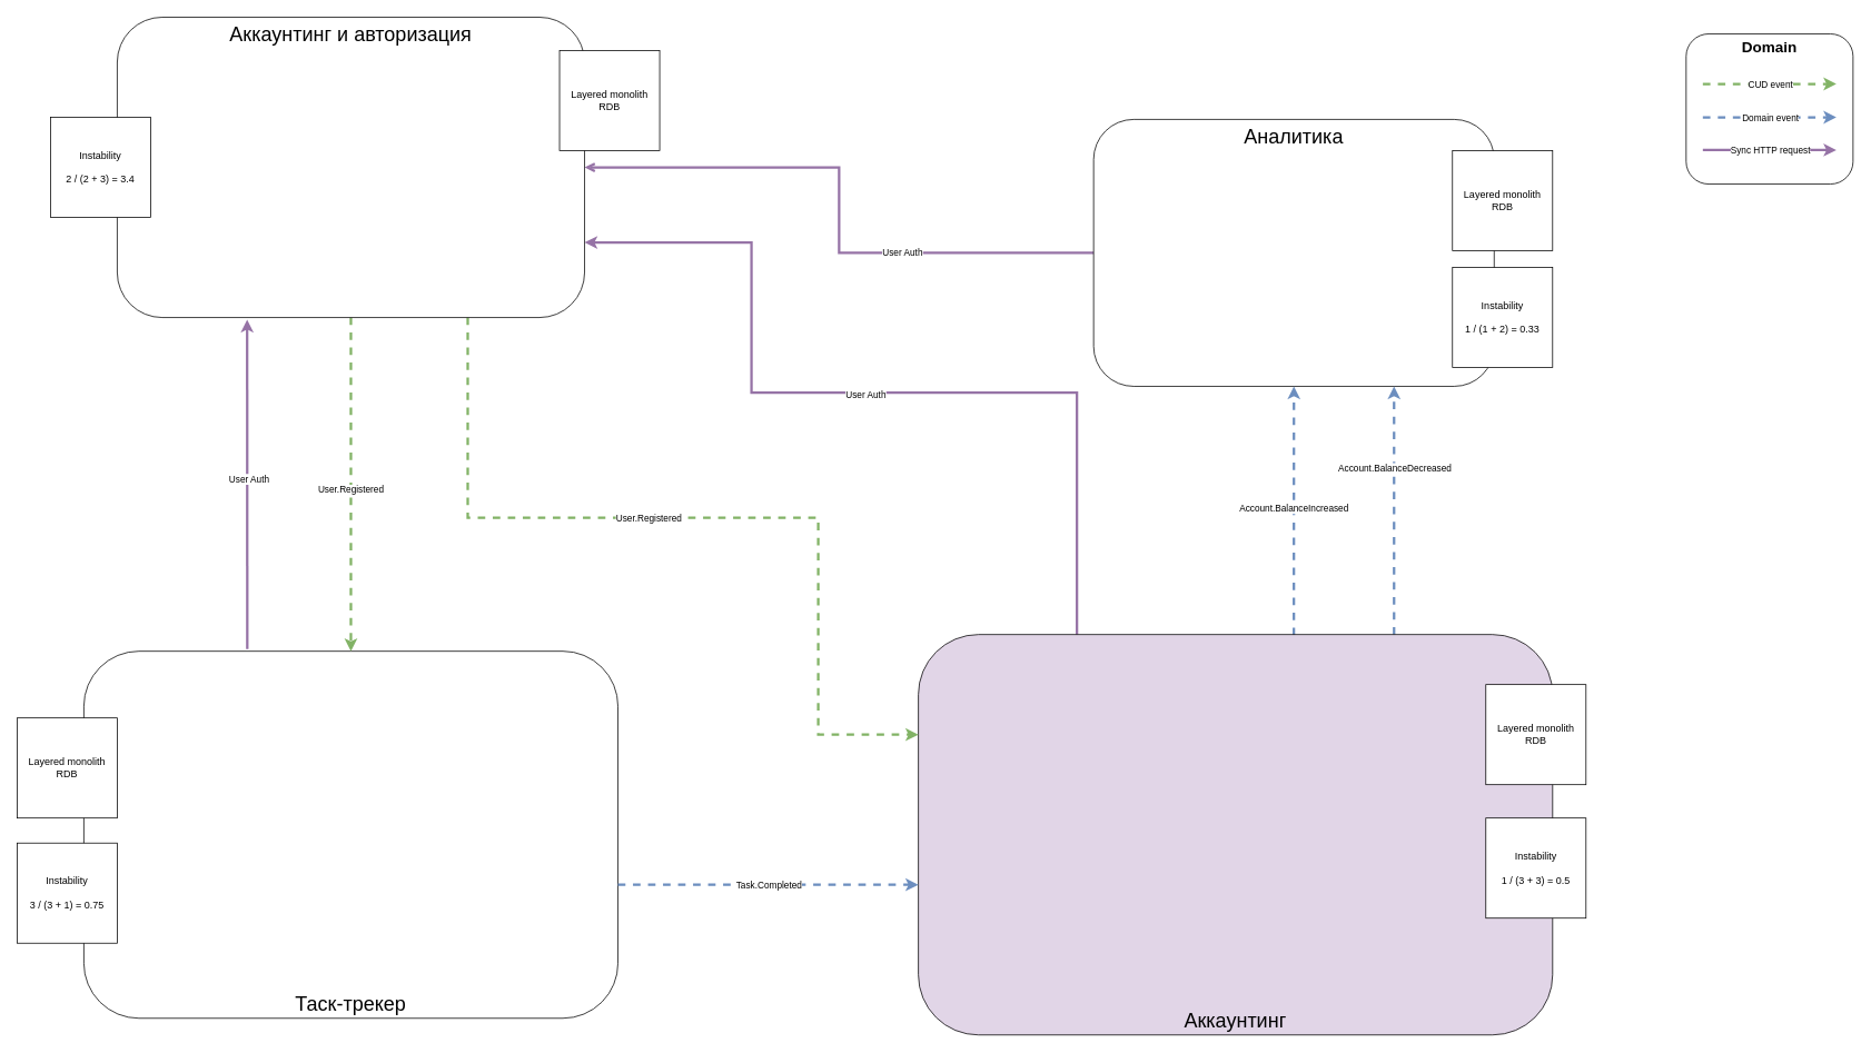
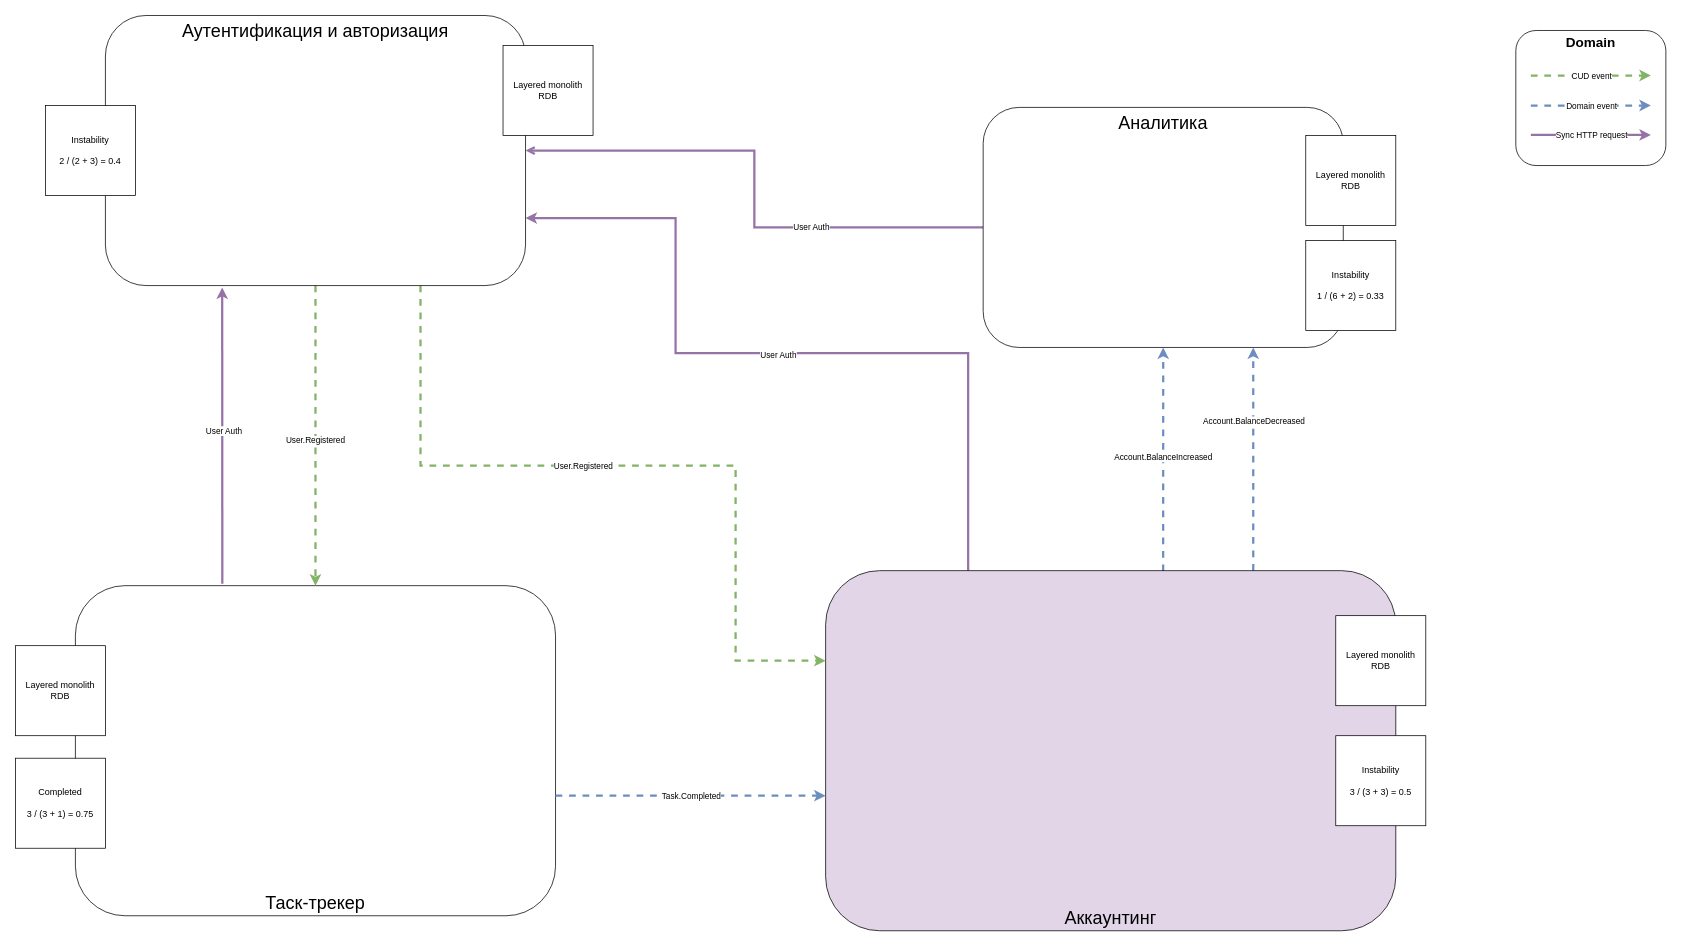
  <mxCell id="0" />
  <mxCell id="1" parent="0" />
  <mxCell id="2" style="edgeStyle=orthogonalEdgeStyle;rounded=0;orthogonalLoop=1;jettySize=auto;html=1;strokeColor=#9673a6;strokeWidth=3;fillColor=#e1d5e7;endArrow=open;" parent="1" source="4" target="17" edge="1"><mxGeometry relative="1" as="geometry" /></mxCell>
  <mxCell id="3" value="User Auth" style="edgeLabel;html=1;align=center;verticalAlign=middle;resizable=0;points=[];" parent="2" vertex="1" connectable="0"><mxGeometry x="-0.353" relative="1" as="geometry"><mxPoint as="offset" /></mxGeometry></mxCell>
  <mxCell id="4" value="Аналитика" style="rounded=1;whiteSpace=wrap;html=1;verticalAlign=top;fontSize=24;" parent="1" vertex="1"><mxGeometry x="1310" y="142.5" width="480" height="320" as="geometry" /></mxCell>
  <mxCell id="5" style="rounded=0;orthogonalLoop=1;jettySize=auto;html=1;entryX=0.5;entryY=1;entryDx=0;entryDy=0;strokeColor=#6c8ebf;strokeWidth=3;dashed=1;fillColor=#dae8fc;exitX=0.592;exitY=0.002;exitDx=0;exitDy=0;exitPerimeter=0;" parent="1" source="11" target="4" edge="1"><mxGeometry relative="1" as="geometry"><mxPoint x="1570" y="700" as="sourcePoint" /></mxGeometry></mxCell>
  <mxCell id="6" value="Account.BalanceIncreased" style="edgeLabel;html=1;align=center;verticalAlign=middle;resizable=0;points=[];rotation=0;" parent="5" vertex="1" connectable="0"><mxGeometry x="0.291" y="-2" relative="1" as="geometry"><mxPoint x="-2" y="41" as="offset" /></mxGeometry></mxCell>
  <mxCell id="7" style="edgeStyle=orthogonalEdgeStyle;rounded=0;orthogonalLoop=1;jettySize=auto;html=1;exitX=0.75;exitY=0;exitDx=0;exitDy=0;entryX=0.75;entryY=1;entryDx=0;entryDy=0;strokeColor=#6c8ebf;strokeWidth=3;dashed=1;fillColor=#dae8fc;" parent="1" source="11" target="4" edge="1"><mxGeometry relative="1" as="geometry" /></mxCell>
  <mxCell id="8" value="Account.BalanceDecreased" style="edgeLabel;html=1;align=center;verticalAlign=middle;resizable=0;points=[];rotation=0;" parent="7" vertex="1" connectable="0"><mxGeometry x="-0.073" y="-2" relative="1" as="geometry"><mxPoint x="-2" y="-62" as="offset" /></mxGeometry></mxCell>
  <mxCell id="9" style="edgeStyle=orthogonalEdgeStyle;rounded=0;orthogonalLoop=1;jettySize=auto;html=1;exitX=0.25;exitY=0;exitDx=0;exitDy=0;entryX=1;entryY=0.75;entryDx=0;entryDy=0;strokeColor=#9673a6;strokeWidth=3;fillColor=#e1d5e7;" parent="1" source="11" target="17" edge="1"><mxGeometry relative="1" as="geometry"><Array as="points"><mxPoint x="1290" y="470" /><mxPoint x="900" y="470" /><mxPoint x="900" y="290" /></Array></mxGeometry></mxCell>
  <mxCell id="10" value="User Auth" style="edgeLabel;html=1;align=center;verticalAlign=middle;resizable=0;points=[];" parent="9" vertex="1" connectable="0"><mxGeometry x="0.027" y="2" relative="1" as="geometry"><mxPoint as="offset" /></mxGeometry></mxCell>
  <mxCell id="11" value="Аккаунтинг" style="rounded=1;whiteSpace=wrap;html=1;verticalAlign=bottom;fontSize=24;fillColor=#e1d5e7;" parent="1" vertex="1"><mxGeometry x="1100" y="760" width="760" height="480" as="geometry" /></mxCell>
  <mxCell id="12" value="Таск-трекер" style="rounded=1;whiteSpace=wrap;html=1;verticalAlign=bottom;fontSize=24;" parent="1" vertex="1"><mxGeometry x="100" y="780" width="640" height="440" as="geometry" /></mxCell>
  <mxCell id="13" style="edgeStyle=orthogonalEdgeStyle;rounded=0;orthogonalLoop=1;jettySize=auto;html=1;entryX=0.5;entryY=0;entryDx=0;entryDy=0;strokeColor=#82b366;strokeWidth=3;dashed=1;fillColor=#d5e8d4;" parent="1" source="17" target="12" edge="1"><mxGeometry relative="1" as="geometry" /></mxCell>
  <mxCell id="14" value="User.Registered" style="edgeLabel;html=1;align=center;verticalAlign=middle;resizable=0;points=[];rotation=0;" parent="13" vertex="1" connectable="0"><mxGeometry x="0.032" y="-1" relative="1" as="geometry"><mxPoint as="offset" /></mxGeometry></mxCell>
  <mxCell id="15" style="edgeStyle=orthogonalEdgeStyle;rounded=0;orthogonalLoop=1;jettySize=auto;html=1;exitX=0.75;exitY=1;exitDx=0;exitDy=0;entryX=0;entryY=0.25;entryDx=0;entryDy=0;strokeColor=#82b366;strokeWidth=3;dashed=1;fillColor=#d5e8d4;" parent="1" source="17" target="11" edge="1"><mxGeometry relative="1" as="geometry"><Array as="points"><mxPoint x="560" y="620" /><mxPoint x="980" y="620" /><mxPoint x="980" y="880" /></Array></mxGeometry></mxCell>
  <mxCell id="16" value="User.Registered" style="edgeLabel;html=1;align=center;verticalAlign=middle;resizable=0;points=[];" parent="15" vertex="1" connectable="0"><mxGeometry x="-0.124" relative="1" as="geometry"><mxPoint as="offset" /></mxGeometry></mxCell>
- <mxCell id="17" value="Аккаунтинг и авторизация" style="rounded=1;whiteSpace=wrap;html=1;verticalAlign=top;fontSize=24;" parent="1" vertex="1"><mxGeometry x="140" y="20" width="560" height="360" as="geometry" /></mxCell>
+ <mxCell id="17" value="Аутентификация и авторизация" style="rounded=1;whiteSpace=wrap;html=1;verticalAlign=top;fontSize=24;" parent="1" vertex="1"><mxGeometry x="140" y="20" width="560" height="360" as="geometry" /></mxCell>
  <mxCell id="18" value="Domain" style="rounded=1;whiteSpace=wrap;html=1;verticalAlign=top;fontSize=18;fontStyle=1" parent="1" vertex="1"><mxGeometry x="2020" y="40" width="200" height="180" as="geometry" /></mxCell>
  <mxCell id="19" value="" style="endArrow=classic;html=1;rounded=0;strokeWidth=3;dashed=1;fillColor=#d5e8d4;strokeColor=#82b366;" parent="1" edge="1"><mxGeometry width="50" height="50" relative="1" as="geometry"><mxPoint x="2040" y="100" as="sourcePoint" /><mxPoint x="2200" y="100" as="targetPoint" /></mxGeometry></mxCell>
  <mxCell id="20" value="CUD event" style="edgeLabel;html=1;align=center;verticalAlign=middle;resizable=0;points=[];" parent="19" vertex="1" connectable="0"><mxGeometry x="-0.172" y="4" relative="1" as="geometry"><mxPoint x="14" y="4" as="offset" /></mxGeometry></mxCell>
  <mxCell id="21" value="" style="endArrow=classic;html=1;rounded=0;strokeWidth=3;dashed=1;fillColor=#dae8fc;strokeColor=#6c8ebf;" parent="1" edge="1"><mxGeometry width="50" height="50" relative="1" as="geometry"><mxPoint x="2040" y="140" as="sourcePoint" /><mxPoint x="2200" y="140" as="targetPoint" /></mxGeometry></mxCell>
  <mxCell id="22" value="Domain event" style="edgeLabel;html=1;align=center;verticalAlign=middle;resizable=0;points=[];" parent="21" vertex="1" connectable="0"><mxGeometry x="-0.172" y="4" relative="1" as="geometry"><mxPoint x="14" y="4" as="offset" /></mxGeometry></mxCell>
  <mxCell id="23" style="edgeStyle=orthogonalEdgeStyle;rounded=0;orthogonalLoop=1;jettySize=auto;html=1;strokeColor=#6c8ebf;strokeWidth=3;dashed=1;fillColor=#dae8fc;" parent="1" edge="1"><mxGeometry relative="1" as="geometry"><mxPoint x="740" y="1060" as="sourcePoint" /><mxPoint x="1100" y="1060" as="targetPoint" /></mxGeometry></mxCell>
  <mxCell id="24" value="Task.Completed" style="edgeLabel;html=1;align=center;verticalAlign=middle;resizable=0;points=[];" parent="23" vertex="1" connectable="0"><mxGeometry relative="1" as="geometry"><mxPoint as="offset" /></mxGeometry></mxCell>
  <mxCell id="25" value="Layered monolith&lt;br&gt;RDB" style="whiteSpace=wrap;html=1;aspect=fixed;" parent="1" vertex="1"><mxGeometry x="670" y="60" width="120" height="120" as="geometry" /></mxCell>
  <mxCell id="26" value="Layered monolith&lt;br&gt;RDB" style="whiteSpace=wrap;html=1;aspect=fixed;" parent="1" vertex="1"><mxGeometry x="20" y="860" width="120" height="120" as="geometry" /></mxCell>
  <mxCell id="27" value="Layered monolith&lt;br&gt;RDB" style="whiteSpace=wrap;html=1;aspect=fixed;" parent="1" vertex="1"><mxGeometry x="1780" y="820" width="120" height="120" as="geometry" /></mxCell>
  <mxCell id="28" value="Layered monolith&lt;br&gt;RDB" style="whiteSpace=wrap;html=1;aspect=fixed;" parent="1" vertex="1"><mxGeometry x="1740" y="180" width="120" height="120" as="geometry" /></mxCell>
  <mxCell id="29" value="" style="endArrow=classic;html=1;rounded=0;strokeWidth=3;fillColor=#e1d5e7;strokeColor=#9673a6;" parent="1" edge="1"><mxGeometry width="50" height="50" relative="1" as="geometry"><mxPoint x="2040" y="179.23" as="sourcePoint" /><mxPoint x="2200" y="179.23" as="targetPoint" /></mxGeometry></mxCell>
  <mxCell id="30" value="Sync HTTP request" style="edgeLabel;html=1;align=center;verticalAlign=middle;resizable=0;points=[];" parent="29" vertex="1" connectable="0"><mxGeometry x="-0.172" y="4" relative="1" as="geometry"><mxPoint x="14" y="4" as="offset" /></mxGeometry></mxCell>
  <mxCell id="31" value="" style="endArrow=classic;html=1;rounded=0;entryX=0.278;entryY=1.007;entryDx=0;entryDy=0;entryPerimeter=0;exitX=0.306;exitY=-0.006;exitDx=0;exitDy=0;exitPerimeter=0;strokeColor=#9673a6;strokeWidth=3;fillColor=#e1d5e7;" parent="1" source="12" target="17" edge="1"><mxGeometry width="50" height="50" relative="1" as="geometry"><mxPoint x="1000" y="560" as="sourcePoint" /><mxPoint x="1050" y="510" as="targetPoint" /></mxGeometry></mxCell>
  <mxCell id="32" value="User Auth" style="edgeLabel;html=1;align=center;verticalAlign=middle;resizable=0;points=[];" parent="31" vertex="1" connectable="0"><mxGeometry x="0.032" y="-2" relative="1" as="geometry"><mxPoint as="offset" /></mxGeometry></mxCell>
- <mxCell id="33" value="Instability&lt;br&gt;&lt;br&gt;2 / (2 + 3) = 3.4" style="whiteSpace=wrap;html=1;aspect=fixed;" parent="1" vertex="1"><mxGeometry x="60" y="140" width="120" height="120" as="geometry" /></mxCell>
- <mxCell id="34" value="Instability&lt;br&gt;&lt;br&gt;3 / (3 + 1) = 0.75" style="whiteSpace=wrap;html=1;aspect=fixed;" parent="1" vertex="1"><mxGeometry x="20" y="1010" width="120" height="120" as="geometry" /></mxCell>
- <mxCell id="35" value="Instability&lt;br&gt;&lt;br&gt;1 / (3 + 3) = 0.5" style="whiteSpace=wrap;html=1;aspect=fixed;" parent="1" vertex="1"><mxGeometry x="1780" y="980" width="120" height="120" as="geometry" /></mxCell>
- <mxCell id="36" value="Instability&lt;br&gt;&lt;br&gt;1 / (1 + 2) = 0.33" style="whiteSpace=wrap;html=1;aspect=fixed;" parent="1" vertex="1"><mxGeometry x="1740" y="320" width="120" height="120" as="geometry" /></mxCell>
+ <mxCell id="33" value="Instability&lt;br&gt;&lt;br&gt;2 / (2 + 3) = 0.4" style="whiteSpace=wrap;html=1;aspect=fixed;" parent="1" vertex="1"><mxGeometry x="60" y="140" width="120" height="120" as="geometry" /></mxCell>
+ <mxCell id="34" value="Completed&lt;br&gt;&lt;br&gt;3 / (3 + 1) = 0.75" style="whiteSpace=wrap;html=1;aspect=fixed;" parent="1" vertex="1"><mxGeometry x="20" y="1010" width="120" height="120" as="geometry" /></mxCell>
+ <mxCell id="35" value="Instability&lt;br&gt;&lt;br&gt;3 / (3 + 3) = 0.5" style="whiteSpace=wrap;html=1;aspect=fixed;" parent="1" vertex="1"><mxGeometry x="1780" y="980" width="120" height="120" as="geometry" /></mxCell>
+ <mxCell id="36" value="Instability&lt;br&gt;&lt;br&gt;1 / (6 + 2) = 0.33" style="whiteSpace=wrap;html=1;aspect=fixed;" parent="1" vertex="1"><mxGeometry x="1740" y="320" width="120" height="120" as="geometry" /></mxCell>
